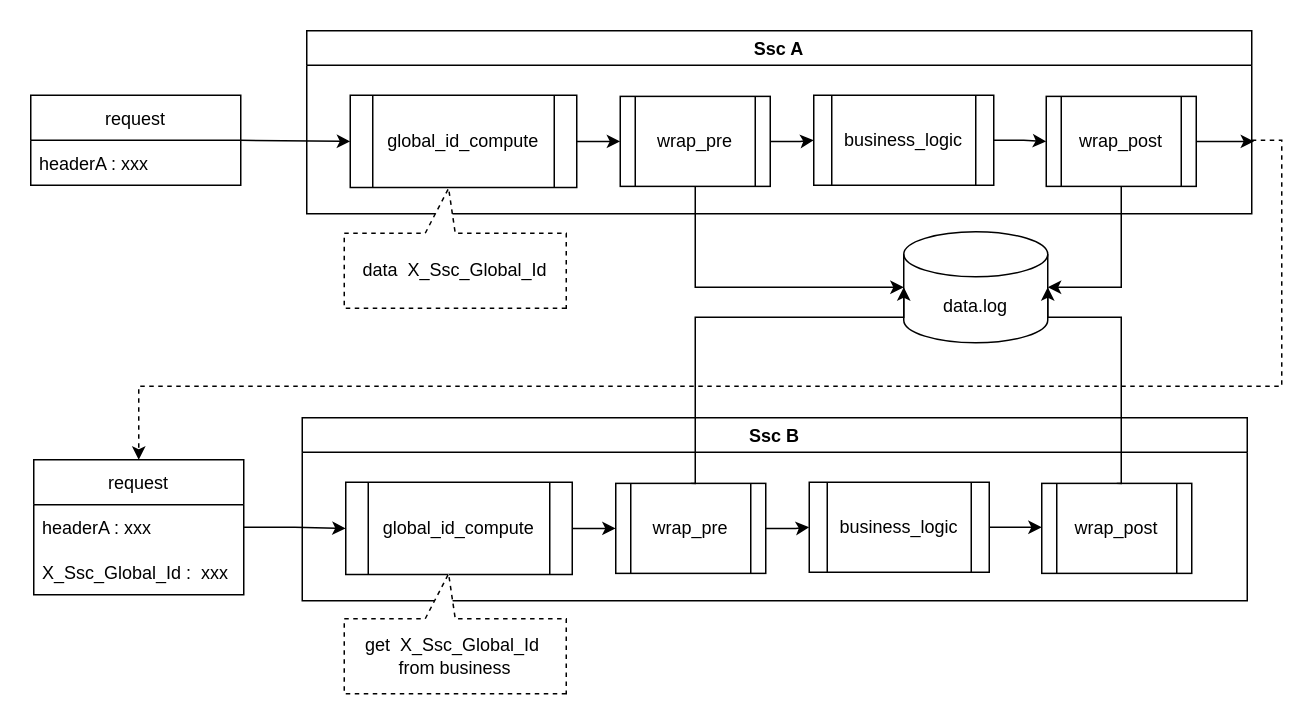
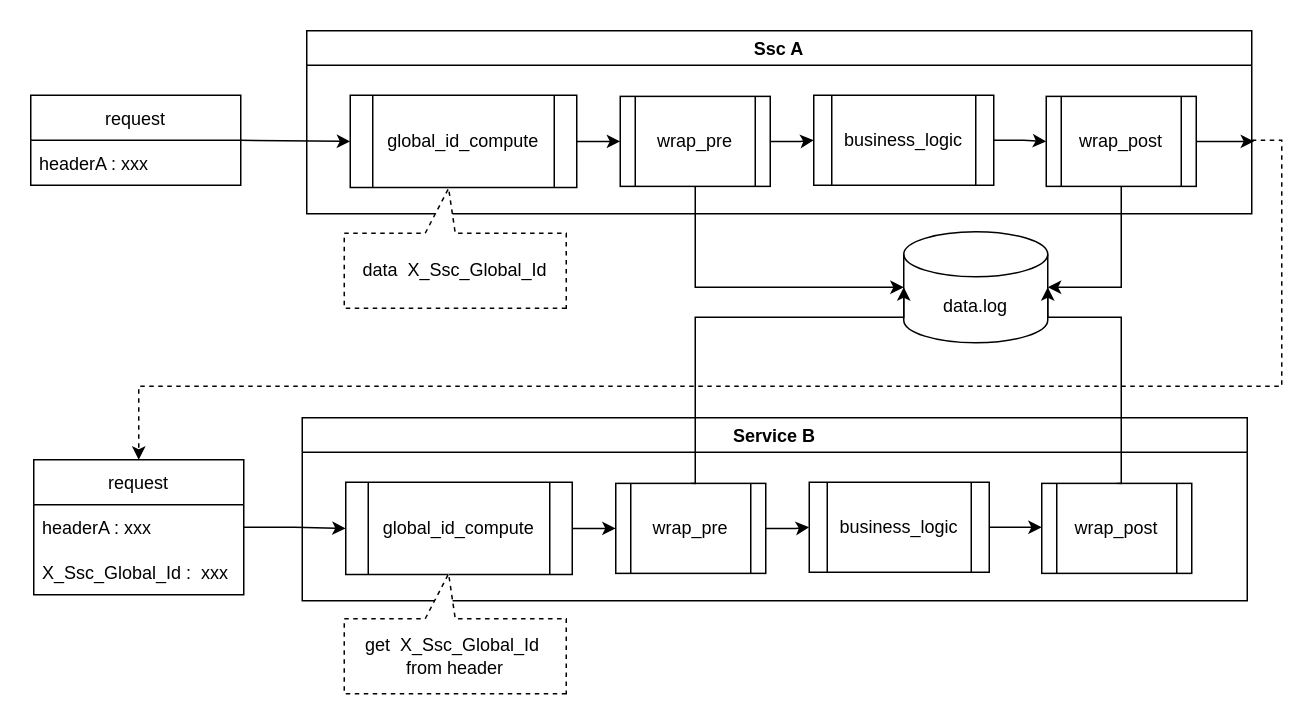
  <mxCell id="0" />
  <mxCell id="1" parent="0" />
  <mxCell id="2" style="edgeStyle=orthogonalEdgeStyle;rounded=0;orthogonalLoop=1;jettySize=auto;html=1;entryX=0.5;entryY=0;entryDx=0;entryDy=0;fontSize=8;dashed=1;" edge="1" parent="1" target="28"><mxGeometry relative="1" as="geometry"><mxPoint x="834" y="93" as="sourcePoint" /><Array as="points"><mxPoint x="854" y="93" /><mxPoint x="854" y="257" /><mxPoint x="92" y="257" /></Array></mxGeometry></mxCell>
  <mxCell id="3" value="Ssc A" style="swimlane;" vertex="1" parent="1"><mxGeometry x="204" y="20" width="630" height="122" as="geometry" /></mxCell>
  <mxCell id="4" style="edgeStyle=orthogonalEdgeStyle;rounded=0;orthogonalLoop=1;jettySize=auto;html=1;exitX=1;exitY=0.5;exitDx=0;exitDy=0;entryX=0;entryY=0.5;entryDx=0;entryDy=0;" edge="1" parent="3" source="5" target="7"><mxGeometry relative="1" as="geometry" /></mxCell>
  <mxCell id="5" value="global_id_compute" style="shape=process;whiteSpace=wrap;html=1;backgroundOutline=1;" vertex="1" parent="3"><mxGeometry x="29" y="43" width="151" height="61.5" as="geometry" /></mxCell>
  <mxCell id="6" style="edgeStyle=orthogonalEdgeStyle;rounded=0;orthogonalLoop=1;jettySize=auto;html=1;exitX=1;exitY=0.5;exitDx=0;exitDy=0;" edge="1" parent="3" source="7" target="9"><mxGeometry relative="1" as="geometry" /></mxCell>
  <mxCell id="7" value="wrap_pre" style="shape=process;whiteSpace=wrap;html=1;backgroundOutline=1;" vertex="1" parent="3"><mxGeometry x="209" y="43.75" width="100" height="60" as="geometry" /></mxCell>
  <mxCell id="8" style="edgeStyle=orthogonalEdgeStyle;rounded=0;orthogonalLoop=1;jettySize=auto;html=1;exitX=1;exitY=0.5;exitDx=0;exitDy=0;" edge="1" parent="3" source="9" target="10"><mxGeometry relative="1" as="geometry" /></mxCell>
  <mxCell id="9" value="business_logic" style="shape=process;whiteSpace=wrap;html=1;backgroundOutline=1;" vertex="1" parent="3"><mxGeometry x="338" y="43" width="120" height="60" as="geometry" /></mxCell>
  <mxCell id="10" value="wrap_post" style="shape=process;whiteSpace=wrap;html=1;backgroundOutline=1;" vertex="1" parent="3"><mxGeometry x="493" y="43.75" width="100" height="60" as="geometry" /></mxCell>
  <mxCell id="11" value="data.log" style="shape=cylinder3;whiteSpace=wrap;html=1;boundedLbl=1;backgroundOutline=1;size=15;" vertex="1" parent="1"><mxGeometry x="602" y="154" width="96" height="74" as="geometry" /></mxCell>
- <mxCell id="12" value="Ssc B" style="swimlane;" vertex="1" parent="1"><mxGeometry x="201" y="278" width="630" height="122" as="geometry" /></mxCell>
+ <mxCell id="12" value="Service B" style="swimlane;" vertex="1" parent="1"><mxGeometry x="201" y="278" width="630" height="122" as="geometry" /></mxCell>
  <mxCell id="13" style="edgeStyle=orthogonalEdgeStyle;rounded=0;orthogonalLoop=1;jettySize=auto;html=1;exitX=1;exitY=0.5;exitDx=0;exitDy=0;entryX=0;entryY=0.5;entryDx=0;entryDy=0;fontSize=8;" edge="1" parent="12" source="14" target="16"><mxGeometry relative="1" as="geometry" /></mxCell>
  <mxCell id="14" value="global_id_compute" style="shape=process;whiteSpace=wrap;html=1;backgroundOutline=1;" vertex="1" parent="12"><mxGeometry x="29" y="43" width="151" height="61.5" as="geometry" /></mxCell>
  <mxCell id="15" style="edgeStyle=orthogonalEdgeStyle;rounded=0;orthogonalLoop=1;jettySize=auto;html=1;exitX=1;exitY=0.5;exitDx=0;exitDy=0;fontSize=8;" edge="1" parent="12" source="16" target="18"><mxGeometry relative="1" as="geometry" /></mxCell>
  <mxCell id="16" value="wrap_pre" style="shape=process;whiteSpace=wrap;html=1;backgroundOutline=1;" vertex="1" parent="12"><mxGeometry x="209" y="43.75" width="100" height="60" as="geometry" /></mxCell>
  <mxCell id="17" style="edgeStyle=orthogonalEdgeStyle;rounded=0;orthogonalLoop=1;jettySize=auto;html=1;exitX=1;exitY=0.5;exitDx=0;exitDy=0;entryX=0;entryY=0.5;entryDx=0;entryDy=0;fontSize=8;" edge="1" parent="12" source="18" target="19"><mxGeometry relative="1" as="geometry" /></mxCell>
  <mxCell id="18" value="business_logic" style="shape=process;whiteSpace=wrap;html=1;backgroundOutline=1;" vertex="1" parent="12"><mxGeometry x="338" y="43" width="120" height="60" as="geometry" /></mxCell>
  <mxCell id="19" value="wrap_post" style="shape=process;whiteSpace=wrap;html=1;backgroundOutline=1;" vertex="1" parent="12"><mxGeometry x="493" y="43.75" width="100" height="60" as="geometry" /></mxCell>
  <mxCell id="20" style="edgeStyle=orthogonalEdgeStyle;rounded=0;orthogonalLoop=1;jettySize=auto;html=1;exitX=0.5;exitY=1;exitDx=0;exitDy=0;entryX=0;entryY=0.5;entryDx=0;entryDy=0;entryPerimeter=0;" edge="1" parent="1" source="7" target="11"><mxGeometry relative="1" as="geometry" /></mxCell>
  <mxCell id="21" style="edgeStyle=orthogonalEdgeStyle;rounded=0;orthogonalLoop=1;jettySize=auto;html=1;exitX=0.5;exitY=1;exitDx=0;exitDy=0;entryX=1;entryY=0.5;entryDx=0;entryDy=0;entryPerimeter=0;" edge="1" parent="1" source="10" target="11"><mxGeometry relative="1" as="geometry" /></mxCell>
  <mxCell id="22" value="request" style="swimlane;fontStyle=0;childLayout=stackLayout;horizontal=1;startSize=30;horizontalStack=0;resizeParent=1;resizeParentMax=0;resizeLast=0;collapsible=1;marginBottom=0;" vertex="1" parent="1"><mxGeometry x="20" y="63" width="140" height="60" as="geometry" /></mxCell>
  <mxCell id="23" value="headerA : xxx" style="text;strokeColor=none;fillColor=none;align=left;verticalAlign=middle;spacingLeft=4;spacingRight=4;overflow=hidden;points=[[0,0.5],[1,0.5]];portConstraint=eastwest;rotatable=0;" vertex="1" parent="22"><mxGeometry y="30" width="140" height="30" as="geometry" /></mxCell>
  <mxCell id="24" value="" style="endArrow=classic;html=1;rounded=0;exitX=1;exitY=0.5;exitDx=0;exitDy=0;entryX=0;entryY=0.5;entryDx=0;entryDy=0;" edge="1" parent="1" source="22" target="5"><mxGeometry width="50" height="50" relative="1" as="geometry"><mxPoint x="653" y="285" as="sourcePoint" /><mxPoint x="703" y="235" as="targetPoint" /></mxGeometry></mxCell>
  <mxCell id="25" value="data&amp;nbsp; X_Ssc_Global_Id" style="shape=callout;whiteSpace=wrap;html=1;perimeter=calloutPerimeter;position2=0.53;direction=west;dashed=1;" vertex="1" parent="1"><mxGeometry x="229" y="125" width="148" height="80" as="geometry" /></mxCell>
  <mxCell id="26" style="edgeStyle=orthogonalEdgeStyle;rounded=0;orthogonalLoop=1;jettySize=auto;html=1;exitX=0.5;exitY=0;exitDx=0;exitDy=0;entryX=0;entryY=0.5;entryDx=0;entryDy=0;entryPerimeter=0;" edge="1" parent="1" source="16" target="11"><mxGeometry relative="1" as="geometry"><Array as="points"><mxPoint x="463" y="322" /><mxPoint x="463" y="211" /></Array></mxGeometry></mxCell>
  <mxCell id="27" style="edgeStyle=orthogonalEdgeStyle;rounded=0;orthogonalLoop=1;jettySize=auto;html=1;exitX=0.5;exitY=0;exitDx=0;exitDy=0;entryX=1;entryY=0.5;entryDx=0;entryDy=0;entryPerimeter=0;" edge="1" parent="1" source="19" target="11"><mxGeometry relative="1" as="geometry"><Array as="points"><mxPoint x="747" y="322" /><mxPoint x="747" y="211" /></Array></mxGeometry></mxCell>
  <mxCell id="28" value="request" style="swimlane;fontStyle=0;childLayout=stackLayout;horizontal=1;startSize=30;horizontalStack=0;resizeParent=1;resizeParentMax=0;resizeLast=0;collapsible=1;marginBottom=0;" vertex="1" parent="1"><mxGeometry x="22" y="306" width="140" height="90" as="geometry" /></mxCell>
  <mxCell id="29" value="headerA : xxx" style="text;strokeColor=none;fillColor=none;align=left;verticalAlign=middle;spacingLeft=4;spacingRight=4;overflow=hidden;points=[[0,0.5],[1,0.5]];portConstraint=eastwest;rotatable=0;" vertex="1" parent="28"><mxGeometry y="30" width="140" height="30" as="geometry" /></mxCell>
  <mxCell id="30" value="X_Ssc_Global_Id :  xxx" style="text;strokeColor=none;fillColor=none;align=left;verticalAlign=middle;spacingLeft=4;spacingRight=4;overflow=hidden;points=[[0,0.5],[1,0.5]];portConstraint=eastwest;rotatable=0;" vertex="1" parent="28"><mxGeometry y="60" width="140" height="30" as="geometry" /></mxCell>
  <mxCell id="31" style="edgeStyle=orthogonalEdgeStyle;rounded=0;orthogonalLoop=1;jettySize=auto;html=1;exitX=1;exitY=0.5;exitDx=0;exitDy=0;entryX=0;entryY=0.5;entryDx=0;entryDy=0;fontSize=8;" edge="1" parent="1" source="29" target="14"><mxGeometry relative="1" as="geometry" /></mxCell>
  <mxCell id="32" style="edgeStyle=orthogonalEdgeStyle;rounded=0;orthogonalLoop=1;jettySize=auto;html=1;exitX=1;exitY=0.5;exitDx=0;exitDy=0;fontSize=8;" edge="1" parent="1" source="10"><mxGeometry relative="1" as="geometry"><mxPoint x="835.6" y="93.8" as="targetPoint" /></mxGeometry></mxCell>
- <mxCell id="33" value="get&amp;nbsp; X_Ssc_Global_Id&amp;nbsp;&lt;br&gt;from business" style="shape=callout;whiteSpace=wrap;html=1;perimeter=calloutPerimeter;position2=0.53;direction=west;dashed=1;" vertex="1" parent="1"><mxGeometry x="229" y="382" width="148" height="80" as="geometry" /></mxCell>
+ <mxCell id="33" value="get&amp;nbsp; X_Ssc_Global_Id&amp;nbsp;&lt;br&gt;from header" style="shape=callout;whiteSpace=wrap;html=1;perimeter=calloutPerimeter;position2=0.53;direction=west;dashed=1;" vertex="1" parent="1"><mxGeometry x="229" y="382" width="148" height="80" as="geometry" /></mxCell>
